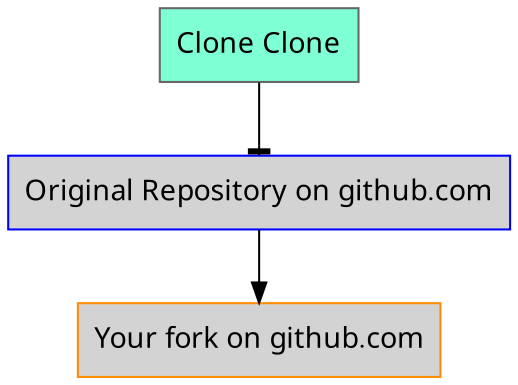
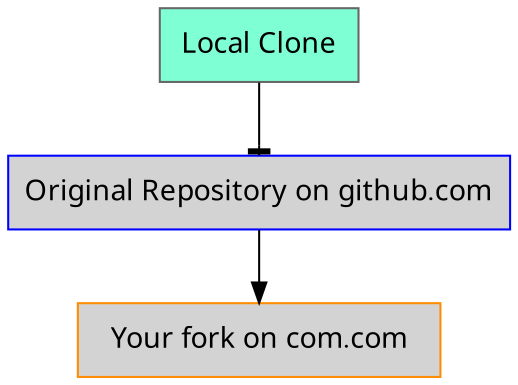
  digraph {
    node [fillcolor=lightgrey fontname=Symbol fontsize=14 shape=box style=filled]
    edge [fontname=Symbol fontsize=10]
    n1 [color=blue label="Original Repository on github.com"]
-   n2 [color=darkorange label="Your fork on github.com"]
-   n3 [color=gray40 fillcolor=aquamarine label="Clone Clone"]
+   n2 [color=darkorange label="Your fork on com.com"]
+   n3 [color=gray40 fillcolor=aquamarine label="Local Clone"]
    n1 -> n2 [arrowhead=normal]
    n3 -> n1 [arrowhead=tee]
  }
